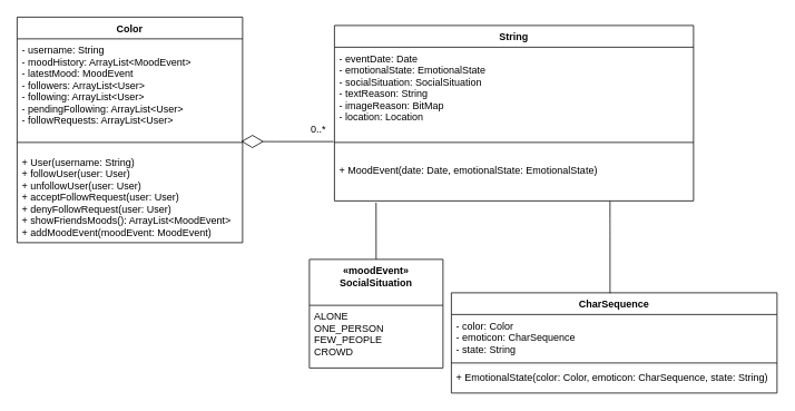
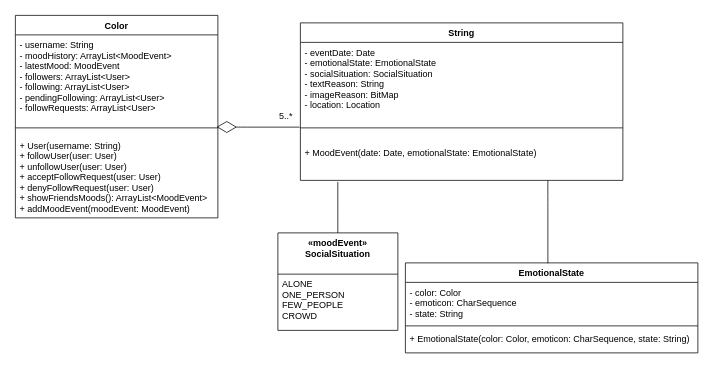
  <mxCell id="0" />
  <mxCell id="1" parent="0" />
  <mxCell id="2" value="String" style="swimlane;fontStyle=1;align=center;verticalAlign=top;childLayout=stackLayout;horizontal=1;startSize=26;horizontalStack=0;resizeParent=1;resizeParentMax=0;resizeLast=0;collapsible=1;marginBottom=0;" parent="1" vertex="1"><mxGeometry x="400" y="30" width="430" height="210" as="geometry" /></mxCell>
  <mxCell id="3" value="- eventDate: Date&#10;- emotionalState: EmotionalState&#10;- socialSituation: SocialSituation&#10;- textReason: String&#10;- imageReason: BitMap&#10;- location: Location" style="text;strokeColor=none;fillColor=none;align=left;verticalAlign=top;spacingLeft=4;spacingRight=4;overflow=hidden;rotatable=0;points=[[0,0.5],[1,0.5]];portConstraint=eastwest;" parent="2" vertex="1"><mxGeometry y="26" width="430" height="94" as="geometry" /></mxCell>
  <mxCell id="4" value="" style="line;strokeWidth=1;fillColor=none;align=left;verticalAlign=middle;spacingTop=-1;spacingLeft=3;spacingRight=3;rotatable=0;labelPosition=right;points=[];portConstraint=eastwest;" parent="2" vertex="1"><mxGeometry y="120" width="430" height="40" as="geometry" /></mxCell>
  <mxCell id="5" value="+ MoodEvent(date: Date, emotionalState: EmotionalState)" style="text;strokeColor=none;fillColor=none;align=left;verticalAlign=top;spacingLeft=4;spacingRight=4;overflow=hidden;rotatable=0;points=[[0,0.5],[1,0.5]];portConstraint=eastwest;" parent="2" vertex="1"><mxGeometry y="160" width="430" height="50" as="geometry" /></mxCell>
- <mxCell id="6" value="CharSequence" style="swimlane;fontStyle=1;align=center;verticalAlign=top;childLayout=stackLayout;horizontal=1;startSize=26;horizontalStack=0;resizeParent=1;resizeParentMax=0;resizeLast=0;collapsible=1;marginBottom=0;" parent="1" vertex="1"><mxGeometry x="540" y="350" width="390" height="120" as="geometry" /></mxCell>
+ <mxCell id="6" value="EmotionalState" style="swimlane;fontStyle=1;align=center;verticalAlign=top;childLayout=stackLayout;horizontal=1;startSize=26;horizontalStack=0;resizeParent=1;resizeParentMax=0;resizeLast=0;collapsible=1;marginBottom=0;" parent="1" vertex="1"><mxGeometry x="540" y="350" width="390" height="120" as="geometry" /></mxCell>
  <mxCell id="7" value="- color: Color&#10;- emoticon: CharSequence&#10;- state: String" style="text;strokeColor=none;fillColor=none;align=left;verticalAlign=top;spacingLeft=4;spacingRight=4;overflow=hidden;rotatable=0;points=[[0,0.5],[1,0.5]];portConstraint=eastwest;" parent="6" vertex="1"><mxGeometry y="26" width="390" height="54" as="geometry" /></mxCell>
  <mxCell id="8" value="" style="line;strokeWidth=1;fillColor=none;align=left;verticalAlign=middle;spacingTop=-1;spacingLeft=3;spacingRight=3;rotatable=0;labelPosition=right;points=[];portConstraint=eastwest;" parent="6" vertex="1"><mxGeometry y="80" width="390" height="8" as="geometry" /></mxCell>
  <mxCell id="9" value="+ EmotionalState(color: Color, emoticon: CharSequence, state: String)&#10;" style="text;strokeColor=none;fillColor=none;align=left;verticalAlign=top;spacingLeft=4;spacingRight=4;overflow=hidden;rotatable=0;points=[[0,0.5],[1,0.5]];portConstraint=eastwest;" parent="6" vertex="1"><mxGeometry y="88" width="390" height="32" as="geometry" /></mxCell>
  <mxCell id="10" value="Color" style="swimlane;fontStyle=1;align=center;verticalAlign=top;childLayout=stackLayout;horizontal=1;startSize=26;horizontalStack=0;resizeParent=1;resizeParentMax=0;resizeLast=0;collapsible=1;marginBottom=0;" parent="1" vertex="1"><mxGeometry x="20" y="20" width="270" height="270" as="geometry" /></mxCell>
  <mxCell id="11" value="- username: String&#10;- moodHistory: ArrayList&lt;MoodEvent&gt;&#10;- latestMood: MoodEvent&#10;- followers: ArrayList&lt;User&gt;&#10;- following: ArrayList&lt;User&gt;&#10;- pendingFollowing: ArrayList&lt;User&gt;&#10;- followRequests: ArrayList&lt;User&gt;" style="text;strokeColor=none;fillColor=none;align=left;verticalAlign=top;spacingLeft=4;spacingRight=4;overflow=hidden;rotatable=0;points=[[0,0.5],[1,0.5]];portConstraint=eastwest;" parent="10" vertex="1"><mxGeometry y="26" width="270" height="114" as="geometry" /></mxCell>
  <mxCell id="12" value="" style="line;strokeWidth=1;fillColor=none;align=left;verticalAlign=middle;spacingTop=-1;spacingLeft=3;spacingRight=3;rotatable=0;labelPosition=right;points=[];portConstraint=eastwest;" parent="10" vertex="1"><mxGeometry y="140" width="270" height="20" as="geometry" /></mxCell>
  <mxCell id="13" value="+ User(username: String)&#10;+ followUser(user: User)&#10;+ unfollowUser(user: User)&#10;+ acceptFollowRequest(user: User)&#10;+ denyFollowRequest(user: User)&#10;+ showFriendsMoods(): ArrayList&lt;MoodEvent&gt;&#10;+ addMoodEvent(moodEvent: MoodEvent)&#10;" style="text;strokeColor=none;fillColor=none;align=left;verticalAlign=top;spacingLeft=4;spacingRight=4;overflow=hidden;rotatable=0;points=[[0,0.5],[1,0.5]];portConstraint=eastwest;" parent="10" vertex="1"><mxGeometry y="160" width="270" height="110" as="geometry" /></mxCell>
  <mxCell id="14" value="«moodEvent»&#10;SocialSituation" style="swimlane;fontStyle=1;align=center;verticalAlign=top;childLayout=stackLayout;horizontal=1;startSize=55;horizontalStack=0;resizeParent=1;resizeParentMax=0;resizeLast=0;collapsible=1;marginBottom=0;" parent="1" vertex="1"><mxGeometry x="370" y="310" width="160" height="130" as="geometry" /></mxCell>
  <mxCell id="15" value="ALONE&#10;ONE_PERSON&#10;FEW_PEOPLE&#10;CROWD" style="text;strokeColor=none;fillColor=none;align=left;verticalAlign=top;spacingLeft=4;spacingRight=4;overflow=hidden;rotatable=0;points=[[0,0.5],[1,0.5]];portConstraint=eastwest;" parent="14" vertex="1"><mxGeometry y="55" width="160" height="75" as="geometry" /></mxCell>
  <mxCell id="16" value="" style="endArrow=diamondThin;endFill=0;endSize=24;html=1;entryX=0.994;entryY=0.438;entryDx=0;entryDy=0;entryPerimeter=0;" parent="1" target="12" edge="1"><mxGeometry width="160" relative="1" as="geometry"><mxPoint x="399" y="169" as="sourcePoint" /><mxPoint x="480" y="120" as="targetPoint" /><Array as="points"><mxPoint x="320" y="169" /></Array></mxGeometry></mxCell>
- <mxCell id="17" value="0..*" style="text;html=1;resizable=0;points=[];autosize=1;align=left;verticalAlign=top;spacingTop=-4;" parent="1" vertex="1"><mxGeometry x="370" y="145" width="30" height="20" as="geometry" /></mxCell>
+ <mxCell id="17" value="5..*" style="text;html=1;resizable=0;points=[];autosize=1;align=left;verticalAlign=top;spacingTop=-4;" parent="1" vertex="1"><mxGeometry x="370" y="145" width="30" height="20" as="geometry" /></mxCell>
  <mxCell id="18" value="" style="endArrow=none;html=1;entryX=0.372;entryY=0.971;entryDx=0;entryDy=0;entryPerimeter=0;" parent="1" edge="1"><mxGeometry width="50" height="50" relative="1" as="geometry"><mxPoint x="730" y="350.5" as="sourcePoint" /><mxPoint x="729.96" y="240.05" as="targetPoint" /><Array as="points"><mxPoint x="730" y="281.5" /><mxPoint x="730" y="271.5" /></Array></mxGeometry></mxCell>
  <mxCell id="19" value="" style="endArrow=none;html=1;entryX=0.116;entryY=1.04;entryDx=0;entryDy=0;entryPerimeter=0;" edge="1" parent="1" source="14" target="5"><mxGeometry width="50" height="50" relative="1" as="geometry"><mxPoint x="30" y="540" as="sourcePoint" /><mxPoint x="80" y="490" as="targetPoint" /></mxGeometry></mxCell>
